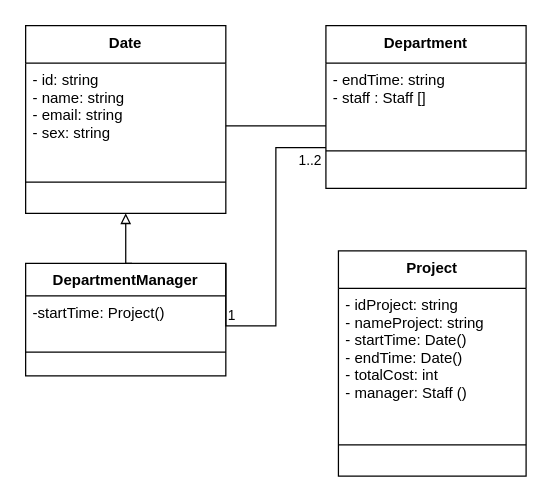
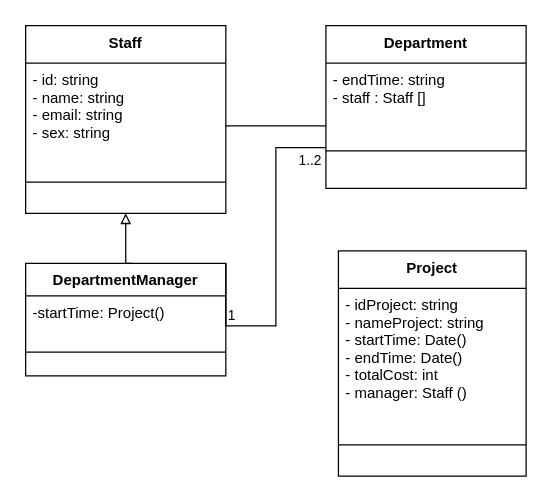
  <mxCell id="0" />
  <mxCell id="1" parent="0" />
- <mxCell id="2" value="Date" style="swimlane;fontStyle=1;align=center;verticalAlign=top;childLayout=stackLayout;horizontal=1;startSize=30;horizontalStack=0;resizeParent=1;resizeParentMax=0;resizeLast=0;collapsible=1;marginBottom=0;" vertex="1" parent="1"><mxGeometry x="20" y="20" width="160" height="150" as="geometry" /></mxCell>
+ <mxCell id="2" value="Staff" style="swimlane;fontStyle=1;align=center;verticalAlign=top;childLayout=stackLayout;horizontal=1;startSize=30;horizontalStack=0;resizeParent=1;resizeParentMax=0;resizeLast=0;collapsible=1;marginBottom=0;" vertex="1" parent="1"><mxGeometry x="20" y="20" width="160" height="150" as="geometry" /></mxCell>
  <mxCell id="3" value="- id: string&#10;- name: string&#10;- email: string&#10;- sex: string" style="text;strokeColor=none;fillColor=none;align=left;verticalAlign=top;spacingLeft=4;spacingRight=4;overflow=hidden;rotatable=0;points=[[0,0.5],[1,0.5]];portConstraint=eastwest;" vertex="1" parent="2"><mxGeometry y="30" width="160" height="70" as="geometry" /></mxCell>
  <mxCell id="4" value="" style="line;strokeWidth=1;fillColor=none;align=left;verticalAlign=middle;spacingTop=-1;spacingLeft=3;spacingRight=3;rotatable=0;labelPosition=right;points=[];portConstraint=eastwest;" vertex="1" parent="2"><mxGeometry y="100" width="160" height="50" as="geometry" /></mxCell>
  <mxCell id="5" value="Department" style="swimlane;fontStyle=1;align=center;verticalAlign=top;childLayout=stackLayout;horizontal=1;startSize=30;horizontalStack=0;resizeParent=1;resizeParentMax=0;resizeLast=0;collapsible=1;marginBottom=0;" vertex="1" parent="1"><mxGeometry x="260" y="20" width="160" height="130" as="geometry" /></mxCell>
  <mxCell id="6" value="- endTime: string&#10;- staff : Staff []&#10;" style="text;strokeColor=none;fillColor=none;align=left;verticalAlign=top;spacingLeft=4;spacingRight=4;overflow=hidden;rotatable=0;points=[[0,0.5],[1,0.5]];portConstraint=eastwest;" vertex="1" parent="5"><mxGeometry y="30" width="160" height="40" as="geometry" /></mxCell>
  <mxCell id="7" value="" style="line;strokeWidth=1;fillColor=none;align=left;verticalAlign=middle;spacingTop=-1;spacingLeft=3;spacingRight=3;rotatable=0;labelPosition=right;points=[];portConstraint=eastwest;" vertex="1" parent="5"><mxGeometry y="70" width="160" height="60" as="geometry" /></mxCell>
  <mxCell id="8" value="Project" style="swimlane;fontStyle=1;align=center;verticalAlign=top;childLayout=stackLayout;horizontal=1;startSize=30;horizontalStack=0;resizeParent=1;resizeParentMax=0;resizeLast=0;collapsible=1;marginBottom=0;" vertex="1" parent="1"><mxGeometry x="270" y="200" width="150" height="180" as="geometry" /></mxCell>
  <mxCell id="9" value="- idProject: string&#10;- nameProject: string&#10;- startTime: Date()&#10;- endTime: Date()&#10;- totalCost: int&#10;- manager: Staff ()" style="text;strokeColor=none;fillColor=none;align=left;verticalAlign=top;spacingLeft=4;spacingRight=4;overflow=hidden;rotatable=0;points=[[0,0.5],[1,0.5]];portConstraint=eastwest;" vertex="1" parent="8"><mxGeometry y="30" width="150" height="100" as="geometry" /></mxCell>
  <mxCell id="10" value="" style="line;strokeWidth=1;fillColor=none;align=left;verticalAlign=middle;spacingTop=-1;spacingLeft=3;spacingRight=3;rotatable=0;labelPosition=right;points=[];portConstraint=eastwest;" vertex="1" parent="8"><mxGeometry y="130" width="150" height="50" as="geometry" /></mxCell>
  <mxCell id="11" style="edgeStyle=orthogonalEdgeStyle;rounded=0;orthogonalLoop=1;jettySize=auto;html=1;exitX=0.5;exitY=0;exitDx=0;exitDy=0;endArrow=block;endFill=0;" edge="1" parent="1"><mxGeometry relative="1" as="geometry"><mxPoint x="100" y="170" as="targetPoint" /><mxPoint x="105" y="210" as="sourcePoint" /><Array as="points"><mxPoint x="100" y="190" /><mxPoint x="100" y="190" /></Array></mxGeometry></mxCell>
  <mxCell id="12" value="DepartmentManager" style="swimlane;fontStyle=1;align=center;verticalAlign=top;childLayout=stackLayout;horizontal=1;startSize=26;horizontalStack=0;resizeParent=1;resizeParentMax=0;resizeLast=0;collapsible=1;marginBottom=0;" vertex="1" parent="1"><mxGeometry x="20" y="210" width="160" height="90" as="geometry" /></mxCell>
  <mxCell id="13" value="-startTime: Project()" style="text;strokeColor=none;fillColor=none;align=left;verticalAlign=top;spacingLeft=4;spacingRight=4;overflow=hidden;rotatable=0;points=[[0,0.5],[1,0.5]];portConstraint=eastwest;" vertex="1" parent="12"><mxGeometry y="26" width="160" height="26" as="geometry" /></mxCell>
  <mxCell id="14" value="" style="line;strokeWidth=1;fillColor=none;align=left;verticalAlign=middle;spacingTop=-1;spacingLeft=3;spacingRight=3;rotatable=0;labelPosition=right;points=[];portConstraint=eastwest;" vertex="1" parent="12"><mxGeometry y="52" width="160" height="38" as="geometry" /></mxCell>
  <mxCell id="15" value="" style="endArrow=none;html=1;edgeStyle=orthogonalEdgeStyle;rounded=0;" edge="1" parent="1"><mxGeometry relative="1" as="geometry"><mxPoint x="180" y="100" as="sourcePoint" /><mxPoint x="260" y="100" as="targetPoint" /><Array as="points"><mxPoint x="210" y="100" /><mxPoint x="210" y="100" /></Array></mxGeometry></mxCell>
  <mxCell id="16" value="" style="endArrow=none;html=1;edgeStyle=orthogonalEdgeStyle;rounded=0;entryX=0;entryY=0.75;entryDx=0;entryDy=0;" edge="1" parent="1" target="5"><mxGeometry relative="1" as="geometry"><mxPoint x="180" y="210" as="sourcePoint" /><mxPoint x="340" y="210" as="targetPoint" /><Array as="points"><mxPoint x="180" y="260" /><mxPoint x="220" y="260" /><mxPoint x="220" y="118" /></Array></mxGeometry></mxCell>
  <mxCell id="17" value="1" style="edgeLabel;resizable=0;html=1;align=left;verticalAlign=bottom;" connectable="0" vertex="1" parent="16"><mxGeometry x="-1" relative="1" as="geometry"><mxPoint y="50" as="offset" /></mxGeometry></mxCell>
  <mxCell id="18" value="1..2" style="edgeLabel;resizable=0;html=1;align=right;verticalAlign=bottom;" connectable="0" vertex="1" parent="16"><mxGeometry x="1" relative="1" as="geometry"><mxPoint x="-4" y="18" as="offset" /></mxGeometry></mxCell>
